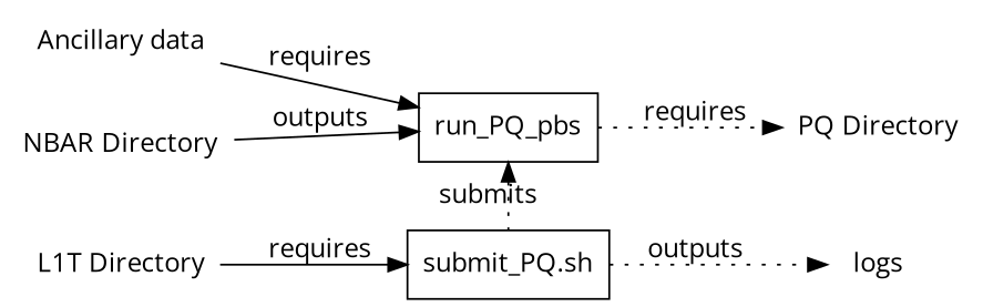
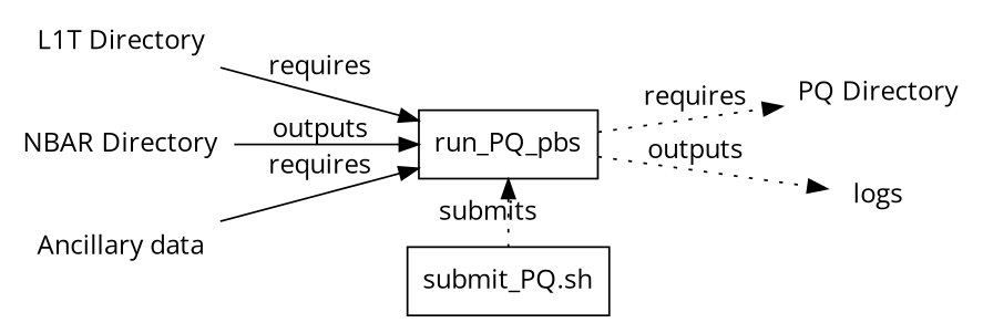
  digraph {
    fontname="Open Sans"
    rankdir=LR
    node [fontname="Open Sans" shape=DatabaseShape peripheries=0]
    edge [fontname="Open Sans"]
    n1 [label="submit_PQ.sh" shape=box peripheries=""]
    n2 [label=run_PQ_pbs shape=box peripheries=""]
    n3 [label="PQ Directory"]
    n4 [label=logs]
    n5 [label="L1T Directory"]
    n6 [label="NBAR Directory"]
    n7 [label="Ancillary data"]
    subgraph sub_1 {
      rank=same
      n1
      n2
    }
    n2 -> n1 [dir=back label=submits style=dotted]
    n2 -> n3 [label=requires style=dotted]
-   n1 -> n4 [label=outputs style=dotted]
-   n5 -> n1 [label=requires]
+   n2 -> n4 [label=outputs style=dotted]
+   n5 -> n2 [label=requires]
    n6 -> n2 [label=outputs]
    n7 -> n2 [label=requires]
  }
